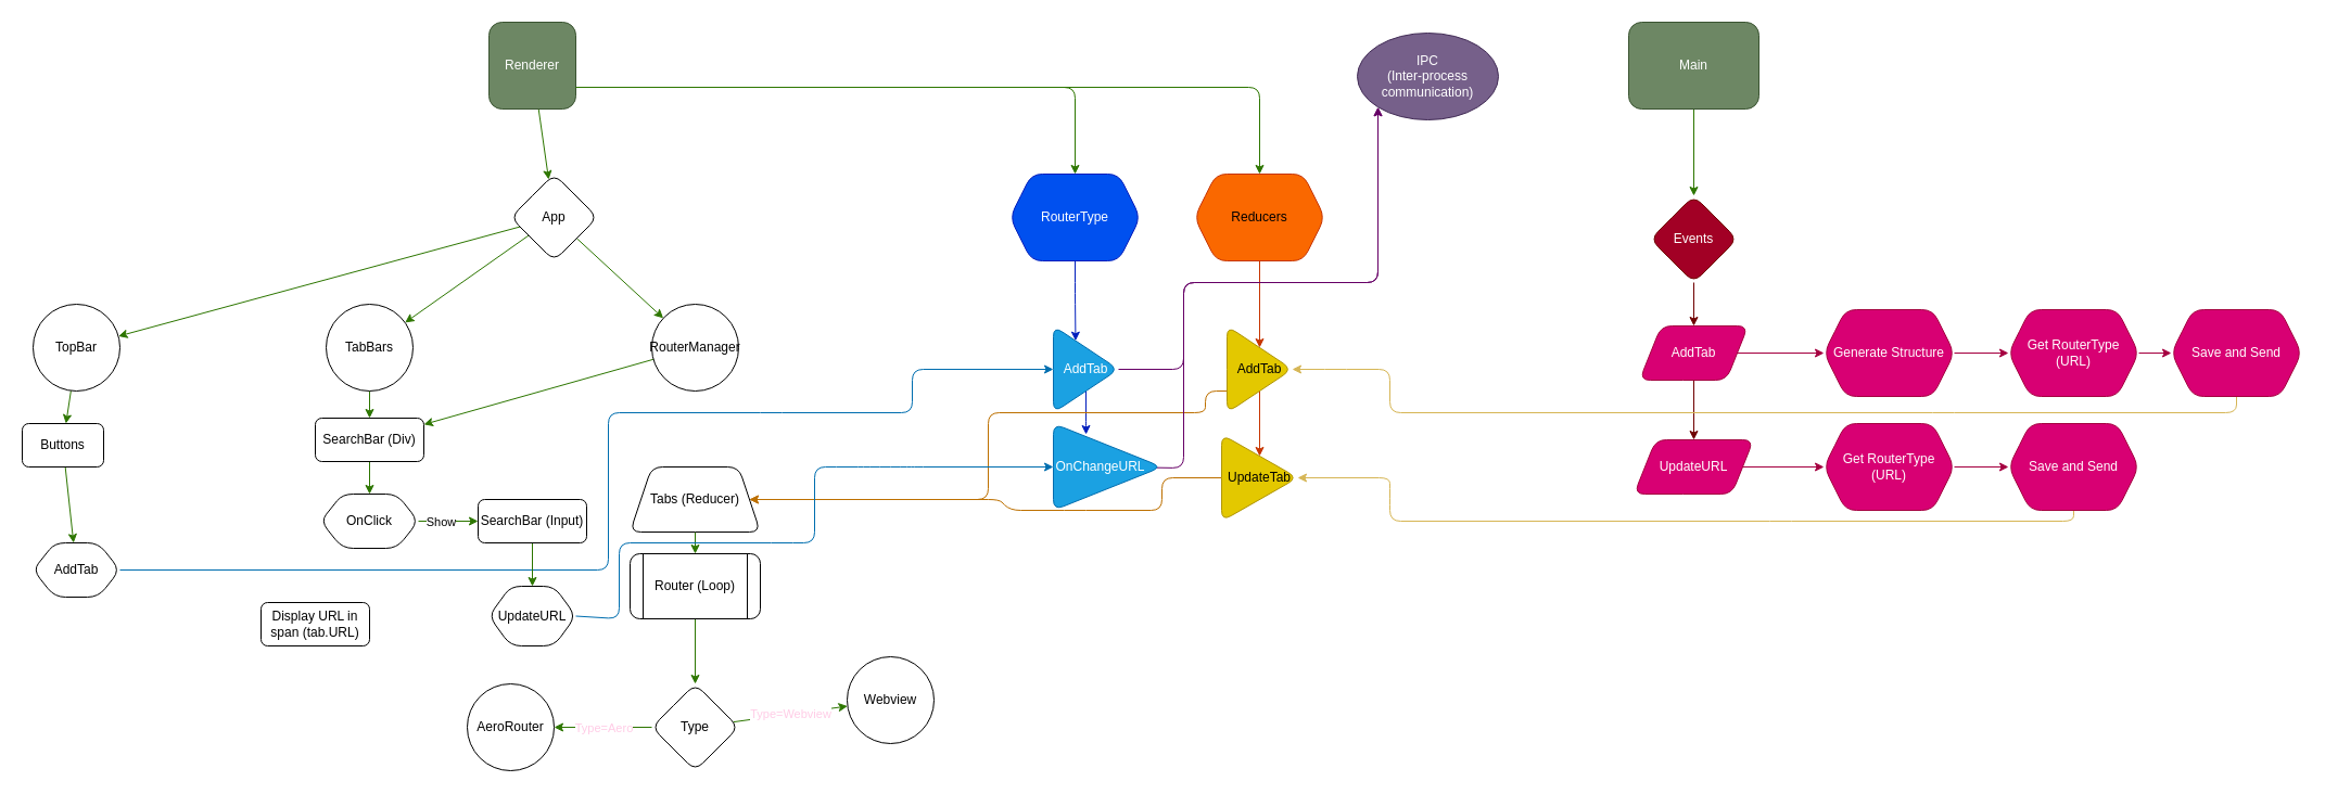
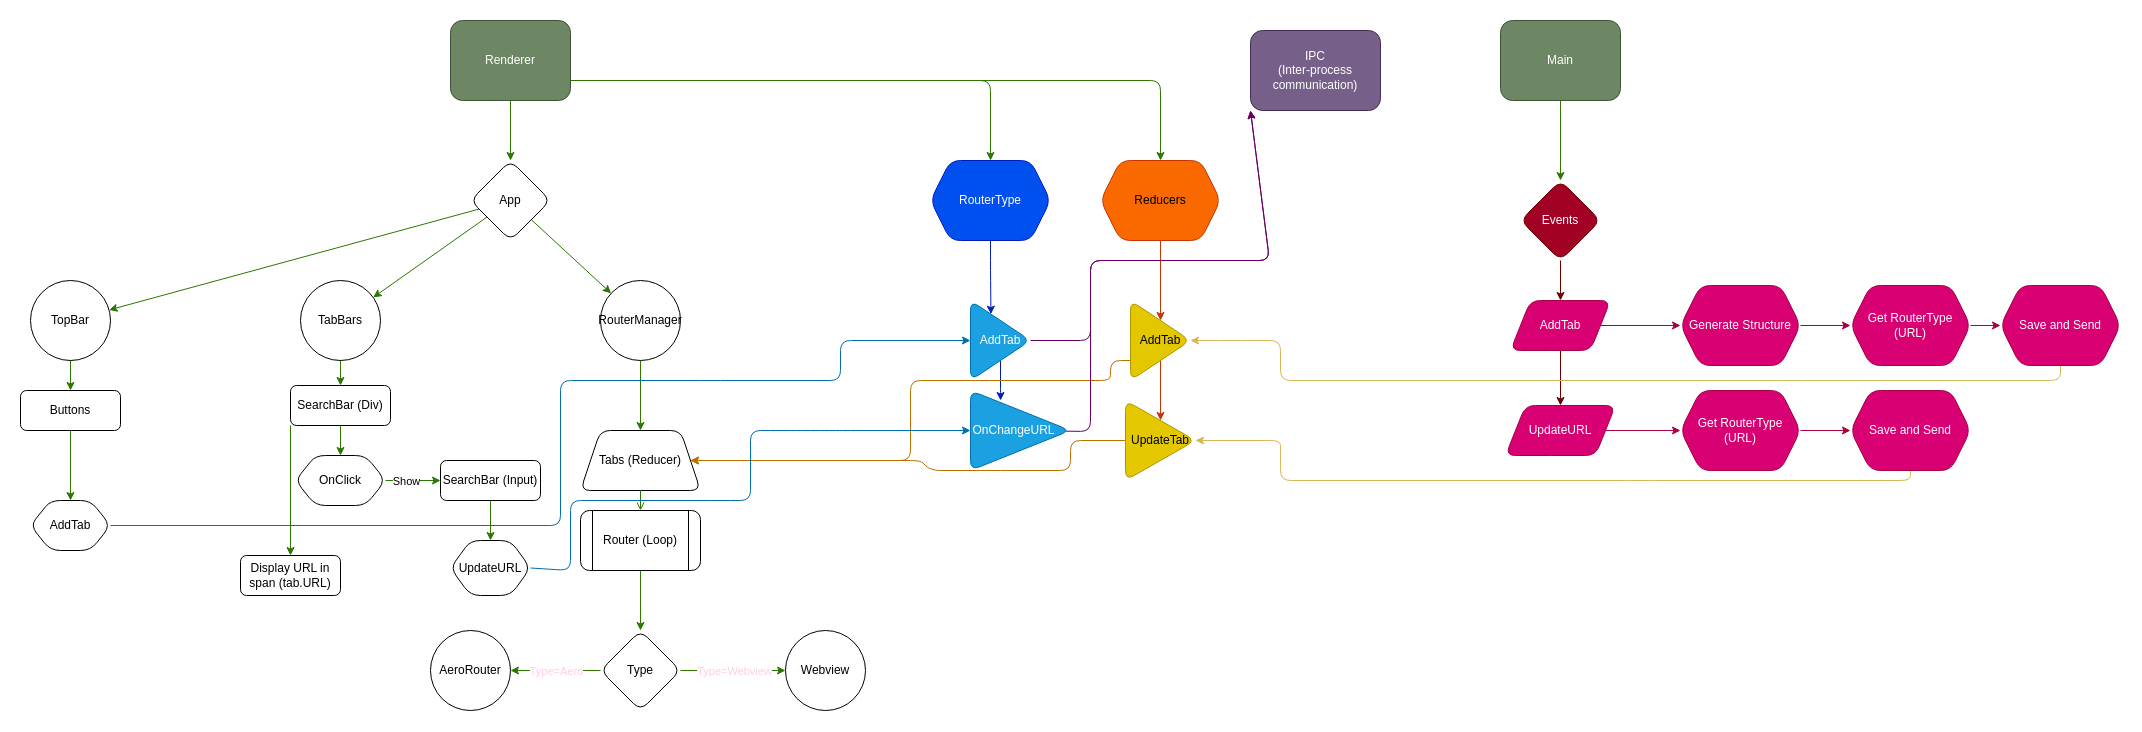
  <mxCell id="0" />
  <mxCell id="1" parent="0" />
  <mxCell id="2" value="" style="edgeStyle=none;html=1;rounded=1;fillColor=#60a917;strokeColor=#2D7600;" parent="1" source="4" target="12" edge="1"><mxGeometry relative="1" as="geometry" /></mxCell>
  <mxCell id="3" style="edgeStyle=none;html=1;entryX=0.5;entryY=0;entryDx=0;entryDy=0;fillColor=#60a917;strokeColor=#2D7600;exitX=1;exitY=0.75;exitDx=0;exitDy=0;" parent="1" source="4" target="24" edge="1"><mxGeometry relative="1" as="geometry"><mxPoint x="570" y="110" as="sourcePoint" /><Array as="points"><mxPoint x="700" y="80" /><mxPoint x="850" y="80" /><mxPoint x="990" y="80" /></Array></mxGeometry></mxCell>
- <mxCell id="4" value="Renderer" style="whiteSpace=wrap;html=1;rounded=1;fillColor=#6d8764;fontColor=#ffffff;strokeColor=#3A5431;" parent="1" vertex="1"><mxGeometry x="450" y="20" width="80" height="80" as="geometry" /></mxCell>
+ <mxCell id="4" value="Renderer" style="whiteSpace=wrap;html=1;rounded=1;fillColor=#6d8764;fontColor=#ffffff;strokeColor=#3A5431;" parent="1" vertex="1"><mxGeometry x="450" y="20" width="120" height="80" as="geometry" /></mxCell>
  <mxCell id="5" value="" style="edgeStyle=none;html=1;fillColor=#60a917;strokeColor=#2D7600;" parent="1" source="6" target="26" edge="1"><mxGeometry relative="1" as="geometry" /></mxCell>
  <mxCell id="6" value="Main" style="whiteSpace=wrap;html=1;rounded=1;fillColor=#6d8764;fontColor=#ffffff;strokeColor=#3A5431;" parent="1" vertex="1"><mxGeometry x="1500" y="20" width="120" height="80" as="geometry" /></mxCell>
- <mxCell id="7" value="IPC &lt;br&gt;(Inter-process communication)" style="ellipse;whiteSpace=wrap;html=1;rounded=1;fillColor=#76608a;fontColor=#ffffff;strokeColor=#432D57;" parent="1" vertex="1"><mxGeometry x="1250" y="30" width="130" height="80" as="geometry" /></mxCell>
+ <mxCell id="7" value="IPC &lt;br&gt;(Inter-process communication)" style="whiteSpace=wrap;html=1;fillColor=#76608a;fontColor=#ffffff;strokeColor=#432D57;rounded=1;" parent="1" vertex="1"><mxGeometry x="1250" y="30" width="130" height="80" as="geometry" /></mxCell>
  <mxCell id="8" value="" style="edgeStyle=none;html=1;rounded=1;fillColor=#60a917;strokeColor=#2D7600;" parent="1" source="12" target="14" edge="1"><mxGeometry relative="1" as="geometry" /></mxCell>
  <mxCell id="9" value="" style="edgeStyle=none;html=1;rounded=1;fillColor=#60a917;strokeColor=#2D7600;" parent="1" source="12" target="16" edge="1"><mxGeometry relative="1" as="geometry" /></mxCell>
  <mxCell id="10" value="" style="edgeStyle=none;html=1;rounded=1;fillColor=#60a917;strokeColor=#2D7600;" parent="1" source="12" target="18" edge="1"><mxGeometry relative="1" as="geometry" /></mxCell>
  <mxCell id="11" value="" style="edgeStyle=none;html=1;exitX=1;exitY=0.75;exitDx=0;exitDy=0;fillColor=#60a917;strokeColor=#2D7600;" parent="1" source="4" target="22" edge="1"><mxGeometry relative="1" as="geometry"><Array as="points"><mxPoint x="760" y="80" /><mxPoint x="960" y="80" /><mxPoint x="1160" y="80" /></Array></mxGeometry></mxCell>
  <mxCell id="12" value="App" style="rhombus;whiteSpace=wrap;html=1;rounded=1;" parent="1" vertex="1"><mxGeometry x="470" y="160" width="80" height="80" as="geometry" /></mxCell>
- <mxCell id="13" value="" style="edgeStyle=none;html=1;fillColor=#60a917;strokeColor=#2D7600;" parent="1" source="14" target="67" edge="1"><mxGeometry relative="1" as="geometry" /></mxCell>
+ <mxCell id="13" value="" style="edgeStyle=none;html=1;fillColor=#60a917;strokeColor=#2D7600;" parent="1" source="14" target="20" edge="1"><mxGeometry relative="1" as="geometry" /></mxCell>
  <mxCell id="14" value="RouterManager" style="ellipse;whiteSpace=wrap;html=1;rounded=1;" parent="1" vertex="1"><mxGeometry x="600" y="280" width="80" height="80" as="geometry" /></mxCell>
  <mxCell id="15" value="" style="edgeStyle=none;html=1;fillColor=#60a917;strokeColor=#2D7600;" parent="1" source="16" target="28" edge="1"><mxGeometry relative="1" as="geometry" /></mxCell>
  <mxCell id="16" value="TopBar" style="ellipse;whiteSpace=wrap;html=1;rounded=1;" parent="1" vertex="1"><mxGeometry x="30" y="280" width="80" height="80" as="geometry" /></mxCell>
  <mxCell id="17" style="edgeStyle=none;html=1;exitX=0.5;exitY=1;exitDx=0;exitDy=0;fillColor=#60a917;strokeColor=#2D7600;" edge="1" parent="1" source="18" target="67"><mxGeometry relative="1" as="geometry" /></mxCell>
  <mxCell id="18" value="TabBars" style="ellipse;whiteSpace=wrap;html=1;rounded=1;" parent="1" vertex="1"><mxGeometry x="300" y="280" width="80" height="80" as="geometry" /></mxCell>
- <mxCell id="19" value="" style="edgeStyle=none;html=1;fillColor=#60a917;strokeColor=#2D7600;" parent="1" source="20" target="47" edge="1"><mxGeometry relative="1" as="geometry" /></mxCell>
+ <mxCell id="19" value="" style="edgeStyle=none;html=1;fillColor=#60a917;strokeColor=#2D7600;endArrow=open;" parent="1" source="20" target="47" edge="1"><mxGeometry relative="1" as="geometry" /></mxCell>
  <mxCell id="20" value="Tabs (Reducer)" style="shape=trapezoid;perimeter=trapezoidPerimeter;whiteSpace=wrap;html=1;fixedSize=1;rounded=1;" parent="1" vertex="1"><mxGeometry x="580" y="430" width="120" height="60" as="geometry" /></mxCell>
  <mxCell id="21" value="" style="edgeStyle=none;html=1;fillColor=#fa6800;strokeColor=#C73500;" parent="1" source="22" target="36" edge="1"><mxGeometry relative="1" as="geometry" /></mxCell>
  <mxCell id="22" value="Reducers" style="shape=hexagon;perimeter=hexagonPerimeter2;whiteSpace=wrap;html=1;fixedSize=1;rounded=1;fillColor=#fa6800;fontColor=#000000;strokeColor=#C73500;" parent="1" vertex="1"><mxGeometry x="1100" y="160" width="120" height="80" as="geometry" /></mxCell>
  <mxCell id="23" style="edgeStyle=orthogonalEdgeStyle;rounded=1;jumpStyle=none;html=1;exitX=0.5;exitY=1;exitDx=0;exitDy=0;entryX=0.341;entryY=0.171;entryDx=0;entryDy=0;entryPerimeter=0;strokeColor=#001DBC;fontFamily=Helvetica;fontColor=#FFCCE6;startArrow=none;startFill=0;elbow=vertical;fillColor=#0050ef;" parent="1" source="24" target="33" edge="1"><mxGeometry relative="1" as="geometry" /></mxCell>
  <mxCell id="24" value="RouterType" style="shape=hexagon;perimeter=hexagonPerimeter2;whiteSpace=wrap;html=1;fixedSize=1;rounded=1;fillColor=#0050ef;fontColor=#ffffff;strokeColor=#001DBC;" parent="1" vertex="1"><mxGeometry x="930" y="160" width="120" height="80" as="geometry" /></mxCell>
  <mxCell id="25" value="" style="edgeStyle=none;html=1;fillColor=#a20025;strokeColor=#6F0000;" parent="1" source="26" target="39" edge="1"><mxGeometry relative="1" as="geometry" /></mxCell>
  <mxCell id="26" value="Events" style="rhombus;whiteSpace=wrap;html=1;rounded=1;fillColor=#a20025;fontColor=#ffffff;strokeColor=#6F0000;" parent="1" vertex="1"><mxGeometry x="1520" y="180" width="80" height="80" as="geometry" /></mxCell>
  <mxCell id="27" value="" style="edgeStyle=none;html=1;fillColor=#60a917;strokeColor=#2D7600;" parent="1" source="28" target="30" edge="1"><mxGeometry relative="1" as="geometry" /></mxCell>
- <mxCell id="28" value="Buttons" style="rounded=1;whiteSpace=wrap;html=1;" parent="1" vertex="1"><mxGeometry x="20" y="390" width="75" height="40" as="geometry" /></mxCell>
+ <mxCell id="28" value="Buttons" style="rounded=1;whiteSpace=wrap;html=1;" parent="1" vertex="1"><mxGeometry x="20" y="390" width="100" height="40" as="geometry" /></mxCell>
  <mxCell id="29" style="edgeStyle=none;html=1;exitX=1;exitY=0.5;exitDx=0;exitDy=0;entryX=0;entryY=0.5;entryDx=0;entryDy=0;fillColor=#1ba1e2;strokeColor=#006EAF;" parent="1" source="30" target="33" edge="1"><mxGeometry relative="1" as="geometry"><mxPoint x="550" y="380" as="targetPoint" /><Array as="points"><mxPoint x="560" y="525" /><mxPoint x="560" y="380" /><mxPoint x="710" y="380" /><mxPoint x="840" y="380" /><mxPoint x="840" y="340" /></Array></mxGeometry></mxCell>
  <mxCell id="30" value="AddTab" style="shape=hexagon;perimeter=hexagonPerimeter2;whiteSpace=wrap;html=1;fixedSize=1;rounded=1;" parent="1" vertex="1"><mxGeometry x="30" y="500" width="80" height="50" as="geometry" /></mxCell>
  <mxCell id="31" style="edgeStyle=none;html=1;exitX=1;exitY=0.5;exitDx=0;exitDy=0;entryX=0;entryY=1;entryDx=0;entryDy=0;fillColor=#76608a;strokeColor=#660066;" parent="1" source="33" target="7" edge="1"><mxGeometry relative="1" as="geometry"><Array as="points"><mxPoint x="1090" y="340" /><mxPoint x="1090" y="260" /><mxPoint x="1269" y="260" /></Array></mxGeometry></mxCell>
  <mxCell id="32" style="edgeStyle=orthogonalEdgeStyle;rounded=1;jumpStyle=none;html=1;exitX=0.5;exitY=1;exitDx=0;exitDy=0;entryX=0.301;entryY=0.125;entryDx=0;entryDy=0;entryPerimeter=0;strokeColor=#001DBC;fontFamily=Helvetica;fontColor=#FFCCE6;startArrow=none;startFill=0;elbow=vertical;fillColor=#0050ef;" parent="1" source="33" target="64" edge="1"><mxGeometry relative="1" as="geometry" /></mxCell>
  <mxCell id="33" value="AddTab" style="triangle;whiteSpace=wrap;html=1;rounded=1;rotation=0;fillColor=#1ba1e2;fontColor=#ffffff;strokeColor=#006EAF;" parent="1" vertex="1"><mxGeometry x="970" y="300" width="60" height="80" as="geometry" /></mxCell>
  <mxCell id="34" style="edgeStyle=none;html=1;exitX=0;exitY=0.75;exitDx=0;exitDy=0;entryX=1;entryY=0.5;entryDx=0;entryDy=0;fillColor=#f0a30a;strokeColor=#BD7000;" parent="1" source="36" target="20" edge="1"><mxGeometry relative="1" as="geometry"><Array as="points"><mxPoint x="1110" y="360" /><mxPoint x="1110" y="380" /><mxPoint x="910" y="380" /><mxPoint x="910" y="460" /></Array></mxGeometry></mxCell>
  <mxCell id="35" value="" style="edgeStyle=none;html=1;fillColor=#fa6800;strokeColor=#C73500;" parent="1" source="36" target="55" edge="1"><mxGeometry relative="1" as="geometry" /></mxCell>
  <mxCell id="36" value="AddTab" style="triangle;whiteSpace=wrap;html=1;rounded=1;rotation=0;fillColor=#e3c800;fontColor=#000000;strokeColor=#B09500;" parent="1" vertex="1"><mxGeometry x="1130" y="300" width="60" height="80" as="geometry" /></mxCell>
  <mxCell id="37" value="" style="edgeStyle=none;html=1;fillColor=#d80073;strokeColor=#A50040;" parent="1" source="39" target="41" edge="1"><mxGeometry relative="1" as="geometry" /></mxCell>
  <mxCell id="38" value="" style="edgeStyle=none;html=1;fillColor=#a20025;strokeColor=#6F0000;" parent="1" source="39" target="49" edge="1"><mxGeometry relative="1" as="geometry" /></mxCell>
  <mxCell id="39" value="AddTab" style="shape=parallelogram;perimeter=parallelogramPerimeter;whiteSpace=wrap;html=1;fixedSize=1;rounded=1;fillColor=#d80073;fontColor=#ffffff;strokeColor=#A50040;" parent="1" vertex="1"><mxGeometry x="1510" y="300" width="100" height="50" as="geometry" /></mxCell>
  <mxCell id="40" value="" style="edgeStyle=none;html=1;fillColor=#d80073;strokeColor=#A50040;" parent="1" source="41" target="43" edge="1"><mxGeometry relative="1" as="geometry" /></mxCell>
  <mxCell id="41" value="Generate Structure" style="shape=hexagon;perimeter=hexagonPerimeter2;whiteSpace=wrap;html=1;fixedSize=1;fillColor=#d80073;strokeColor=#A50040;fontColor=#ffffff;rounded=1;" parent="1" vertex="1"><mxGeometry x="1680" y="285" width="120" height="80" as="geometry" /></mxCell>
  <mxCell id="42" value="" style="edgeStyle=none;html=1;fillColor=#d80073;strokeColor=#A50040;" parent="1" source="43" target="45" edge="1"><mxGeometry relative="1" as="geometry" /></mxCell>
  <mxCell id="43" value="Get RouterType (URL)" style="shape=hexagon;perimeter=hexagonPerimeter2;whiteSpace=wrap;html=1;fixedSize=1;fillColor=#d80073;strokeColor=#A50040;fontColor=#ffffff;rounded=1;" parent="1" vertex="1"><mxGeometry x="1850" y="285" width="120" height="80" as="geometry" /></mxCell>
  <mxCell id="44" style="edgeStyle=none;html=1;exitX=0.5;exitY=1;exitDx=0;exitDy=0;fillColor=#fff2cc;strokeColor=#d6b656;entryX=1;entryY=0.5;entryDx=0;entryDy=0;" parent="1" source="45" target="36" edge="1"><mxGeometry relative="1" as="geometry"><Array as="points"><mxPoint x="2060" y="380" /><mxPoint x="1790" y="380" /><mxPoint x="1280" y="380" /><mxPoint x="1280" y="340" /><mxPoint x="1230" y="340" /></Array></mxGeometry></mxCell>
  <mxCell id="45" value="Save and Send" style="shape=hexagon;perimeter=hexagonPerimeter2;whiteSpace=wrap;html=1;fixedSize=1;fillColor=#d80073;strokeColor=#A50040;fontColor=#ffffff;rounded=1;" parent="1" vertex="1"><mxGeometry x="2000" y="285" width="120" height="80" as="geometry" /></mxCell>
  <mxCell id="46" value="" style="edgeStyle=none;html=1;fillColor=#60a917;strokeColor=#2D7600;" parent="1" source="47" target="60" edge="1"><mxGeometry relative="1" as="geometry" /></mxCell>
  <mxCell id="47" value="Router (Loop)" style="shape=process;whiteSpace=wrap;html=1;backgroundOutline=1;rounded=1;" parent="1" vertex="1"><mxGeometry x="580" y="510" width="120" height="60" as="geometry" /></mxCell>
  <mxCell id="48" value="" style="edgeStyle=none;html=1;fillColor=#d80073;strokeColor=#A50040;" parent="1" source="49" target="51" edge="1"><mxGeometry relative="1" as="geometry" /></mxCell>
  <mxCell id="49" value="UpdateURL" style="shape=parallelogram;perimeter=parallelogramPerimeter;whiteSpace=wrap;html=1;fixedSize=1;fillColor=#d80073;strokeColor=#A50040;fontColor=#ffffff;rounded=1;" parent="1" vertex="1"><mxGeometry x="1505" y="405" width="110" height="50" as="geometry" /></mxCell>
  <mxCell id="50" value="" style="edgeStyle=none;html=1;fillColor=#d80073;strokeColor=#A50040;" parent="1" source="51" target="53" edge="1"><mxGeometry relative="1" as="geometry" /></mxCell>
  <mxCell id="51" value="Get RouterType (URL)" style="shape=hexagon;perimeter=hexagonPerimeter2;whiteSpace=wrap;html=1;fixedSize=1;fillColor=#d80073;strokeColor=#A50040;fontColor=#ffffff;rounded=1;" parent="1" vertex="1"><mxGeometry x="1680" y="390" width="120" height="80" as="geometry" /></mxCell>
  <mxCell id="52" style="edgeStyle=none;html=1;exitX=0.5;exitY=1;exitDx=0;exitDy=0;entryX=1;entryY=0.5;entryDx=0;entryDy=0;strokeColor=#D6B656;" parent="1" source="53" target="55" edge="1"><mxGeometry relative="1" as="geometry"><Array as="points"><mxPoint x="1910" y="480" /><mxPoint x="1640" y="480" /><mxPoint x="1280" y="480" /><mxPoint x="1280" y="460" /><mxPoint x="1280" y="440" /></Array></mxGeometry></mxCell>
  <mxCell id="53" value="Save and Send" style="shape=hexagon;perimeter=hexagonPerimeter2;whiteSpace=wrap;html=1;fixedSize=1;fillColor=#d80073;strokeColor=#A50040;fontColor=#ffffff;rounded=1;" parent="1" vertex="1"><mxGeometry x="1850" y="390" width="120" height="80" as="geometry" /></mxCell>
  <mxCell id="54" style="edgeStyle=none;html=1;exitX=0;exitY=0.5;exitDx=0;exitDy=0;entryX=1;entryY=0.5;entryDx=0;entryDy=0;strokeColor=#BD7000;" parent="1" source="55" target="20" edge="1"><mxGeometry relative="1" as="geometry"><Array as="points"><mxPoint x="1070" y="440" /><mxPoint x="1070" y="470" /><mxPoint x="990" y="470" /><mxPoint x="930" y="470" /><mxPoint x="920" y="460" /></Array></mxGeometry></mxCell>
  <mxCell id="55" value="UpdateTab" style="triangle;whiteSpace=wrap;html=1;rounded=1;rotation=0;fillColor=#e3c800;fontColor=#000000;strokeColor=#B09500;" parent="1" vertex="1"><mxGeometry x="1125" y="400" width="70" height="80" as="geometry" /></mxCell>
  <mxCell id="56" value="" style="edgeStyle=none;html=1;fontFamily=Helvetica;fillColor=#60a917;strokeColor=#2D7600;" parent="1" source="60" target="61" edge="1"><mxGeometry relative="1" as="geometry" /></mxCell>
  <mxCell id="57" value="Type=Webview" style="edgeLabel;html=1;align=center;verticalAlign=middle;resizable=0;points=[];fontFamily=Helvetica;fontColor=#FFCCE6;" parent="56" vertex="1" connectable="0"><mxGeometry relative="1" as="geometry"><mxPoint as="offset" /></mxGeometry></mxCell>
  <mxCell id="58" value="" style="edgeStyle=none;html=1;fontFamily=Helvetica;fillColor=#60a917;strokeColor=#2D7600;" parent="1" source="60" target="62" edge="1"><mxGeometry relative="1" as="geometry" /></mxCell>
  <mxCell id="59" value="Type=Aero" style="edgeLabel;html=1;align=center;verticalAlign=middle;resizable=0;points=[];fontFamily=Helvetica;fontColor=#FFCCE6;" parent="58" vertex="1" connectable="0"><mxGeometry relative="1" as="geometry"><mxPoint as="offset" /></mxGeometry></mxCell>
  <mxCell id="60" value="Type" style="rhombus;whiteSpace=wrap;html=1;rounded=1;" parent="1" vertex="1"><mxGeometry x="600" y="630" width="80" height="80" as="geometry" /></mxCell>
- <mxCell id="61" value="Webview" style="ellipse;whiteSpace=wrap;html=1;rounded=1;" parent="1" vertex="1"><mxGeometry x="780" y="605" width="80" height="80" as="geometry" /></mxCell>
+ <mxCell id="61" value="Webview" style="ellipse;whiteSpace=wrap;html=1;rounded=1;" parent="1" vertex="1"><mxGeometry x="785" y="630" width="80" height="80" as="geometry" /></mxCell>
  <mxCell id="62" value="AeroRouter" style="ellipse;whiteSpace=wrap;html=1;rounded=1;" parent="1" vertex="1"><mxGeometry x="430" y="630" width="80" height="80" as="geometry" /></mxCell>
  <mxCell id="63" style="html=1;exitX=0.944;exitY=0.508;exitDx=0;exitDy=0;strokeColor=#660066;fontFamily=Helvetica;fontColor=#FFCCE6;startArrow=none;startFill=0;elbow=vertical;rounded=1;jumpStyle=none;exitPerimeter=0;entryX=0;entryY=1;entryDx=0;entryDy=0;" parent="1" source="64" target="7" edge="1"><mxGeometry relative="1" as="geometry"><mxPoint x="1270" y="110" as="targetPoint" /><Array as="points"><mxPoint x="1090" y="431" /><mxPoint x="1090" y="260" /><mxPoint x="1269" y="260" /></Array></mxGeometry></mxCell>
  <mxCell id="64" value="OnChangeURL" style="triangle;rounded=1;rotation=0;fillColor=#1ba1e2;fontColor=#ffffff;strokeColor=#006EAF;labelPosition=center;verticalLabelPosition=middle;align=center;verticalAlign=middle;whiteSpace=wrap;html=1;spacingTop=0;spacingLeft=-13;" parent="1" vertex="1"><mxGeometry x="970" y="390" width="100" height="80" as="geometry" /></mxCell>
  <mxCell id="65" style="edgeStyle=none;html=1;exitX=0.5;exitY=1;exitDx=0;exitDy=0;entryX=0.5;entryY=0;entryDx=0;entryDy=0;fillColor=#60a917;strokeColor=#2D7600;" edge="1" parent="1" source="67" target="72"><mxGeometry relative="1" as="geometry" /></mxCell>
+ <mxCell id="66" style="edgeStyle=none;html=1;exitX=0;exitY=1;exitDx=0;exitDy=0;entryX=0.5;entryY=0;entryDx=0;entryDy=0;fillColor=#60a917;strokeColor=#2D7600;" edge="1" parent="1" source="67" target="75"><mxGeometry relative="1" as="geometry" /></mxCell>
  <mxCell id="67" value="SearchBar (Div)" style="rounded=1;whiteSpace=wrap;html=1;" parent="1" vertex="1"><mxGeometry x="290" y="385" width="100" height="40" as="geometry" /></mxCell>
  <mxCell id="68" style="edgeStyle=none;rounded=1;jumpStyle=none;html=1;strokeColor=#006EAF;fontFamily=Helvetica;fontColor=#FFCCE6;startArrow=none;startFill=0;elbow=vertical;fillColor=#1ba1e2;exitX=1;exitY=0.5;exitDx=0;exitDy=0;" parent="1" source="69" target="64" edge="1"><mxGeometry relative="1" as="geometry"><mxPoint x="590" y="410" as="targetPoint" /><Array as="points"><mxPoint x="570" y="570" /><mxPoint x="570" y="500" /><mxPoint x="720" y="500" /><mxPoint x="750" y="500" /><mxPoint x="750" y="430" /><mxPoint x="780" y="430" /><mxPoint x="800" y="430" /><mxPoint x="830" y="430" /><mxPoint x="840" y="430" /></Array><mxPoint x="450" y="480" as="sourcePoint" /></mxGeometry></mxCell>
  <mxCell id="69" value="UpdateURL" style="shape=hexagon;perimeter=hexagonPerimeter2;whiteSpace=wrap;html=1;fixedSize=1;rounded=1;" parent="1" vertex="1"><mxGeometry x="450" y="540" width="80" height="55" as="geometry" /></mxCell>
  <mxCell id="70" style="edgeStyle=none;html=1;exitX=1;exitY=0.5;exitDx=0;exitDy=0;entryX=0;entryY=0.5;entryDx=0;entryDy=0;fillColor=#60a917;strokeColor=#2D7600;" edge="1" parent="1" source="72" target="74"><mxGeometry relative="1" as="geometry" /></mxCell>
  <mxCell id="71" value="Show" style="edgeLabel;html=1;align=center;verticalAlign=middle;resizable=0;points=[];" vertex="1" connectable="0" parent="70"><mxGeometry x="-0.28" relative="1" as="geometry"><mxPoint as="offset" /></mxGeometry></mxCell>
  <mxCell id="72" value="OnClick" style="shape=hexagon;perimeter=hexagonPerimeter2;whiteSpace=wrap;html=1;fixedSize=1;rounded=1;" vertex="1" parent="1"><mxGeometry x="295" y="455" width="90" height="50" as="geometry" /></mxCell>
  <mxCell id="73" style="edgeStyle=none;html=1;exitX=0.5;exitY=1;exitDx=0;exitDy=0;entryX=0.5;entryY=0;entryDx=0;entryDy=0;fillColor=#60a917;strokeColor=#2D7600;" edge="1" parent="1" source="74" target="69"><mxGeometry relative="1" as="geometry" /></mxCell>
  <mxCell id="74" value="SearchBar (Input)" style="rounded=1;whiteSpace=wrap;html=1;" vertex="1" parent="1"><mxGeometry x="440" y="460" width="100" height="40" as="geometry" /></mxCell>
  <mxCell id="75" value="Display URL in span (tab.URL)" style="rounded=1;whiteSpace=wrap;html=1;" vertex="1" parent="1"><mxGeometry x="240" y="555" width="100" height="40" as="geometry" /></mxCell>
